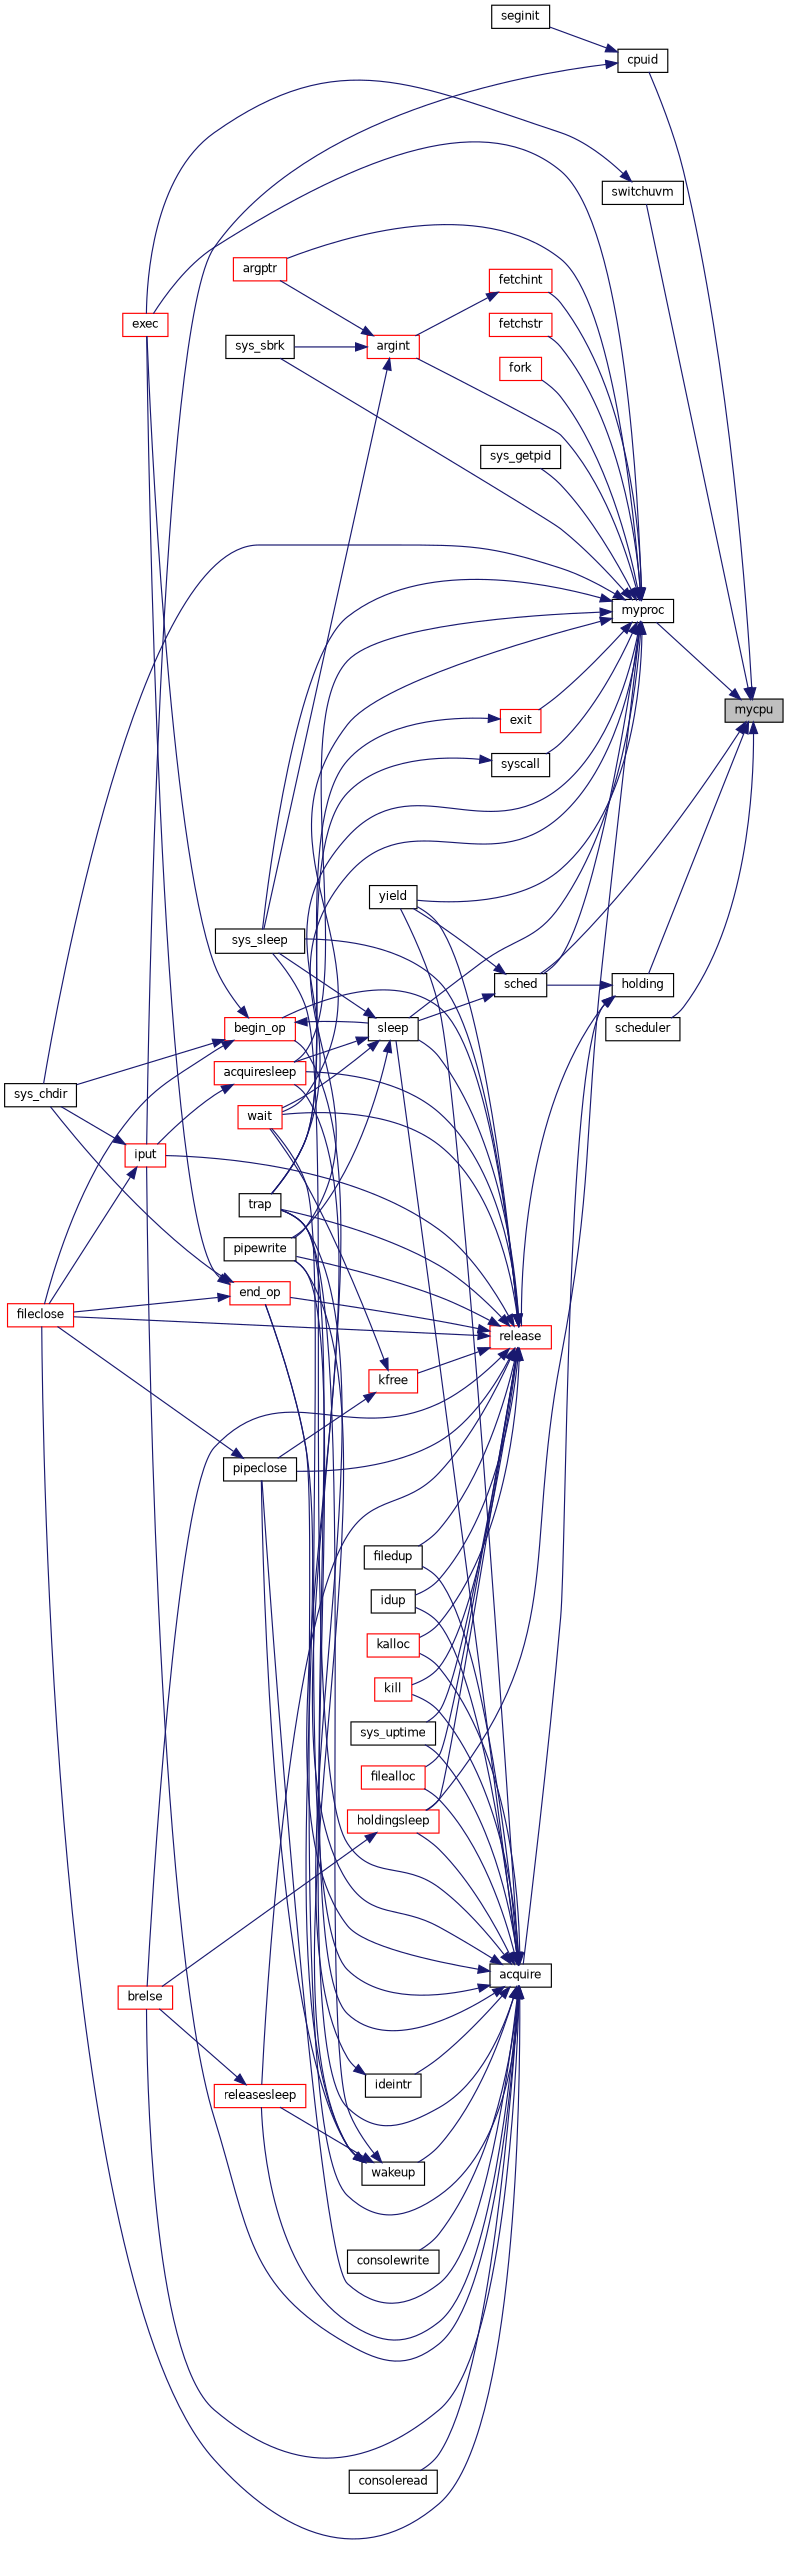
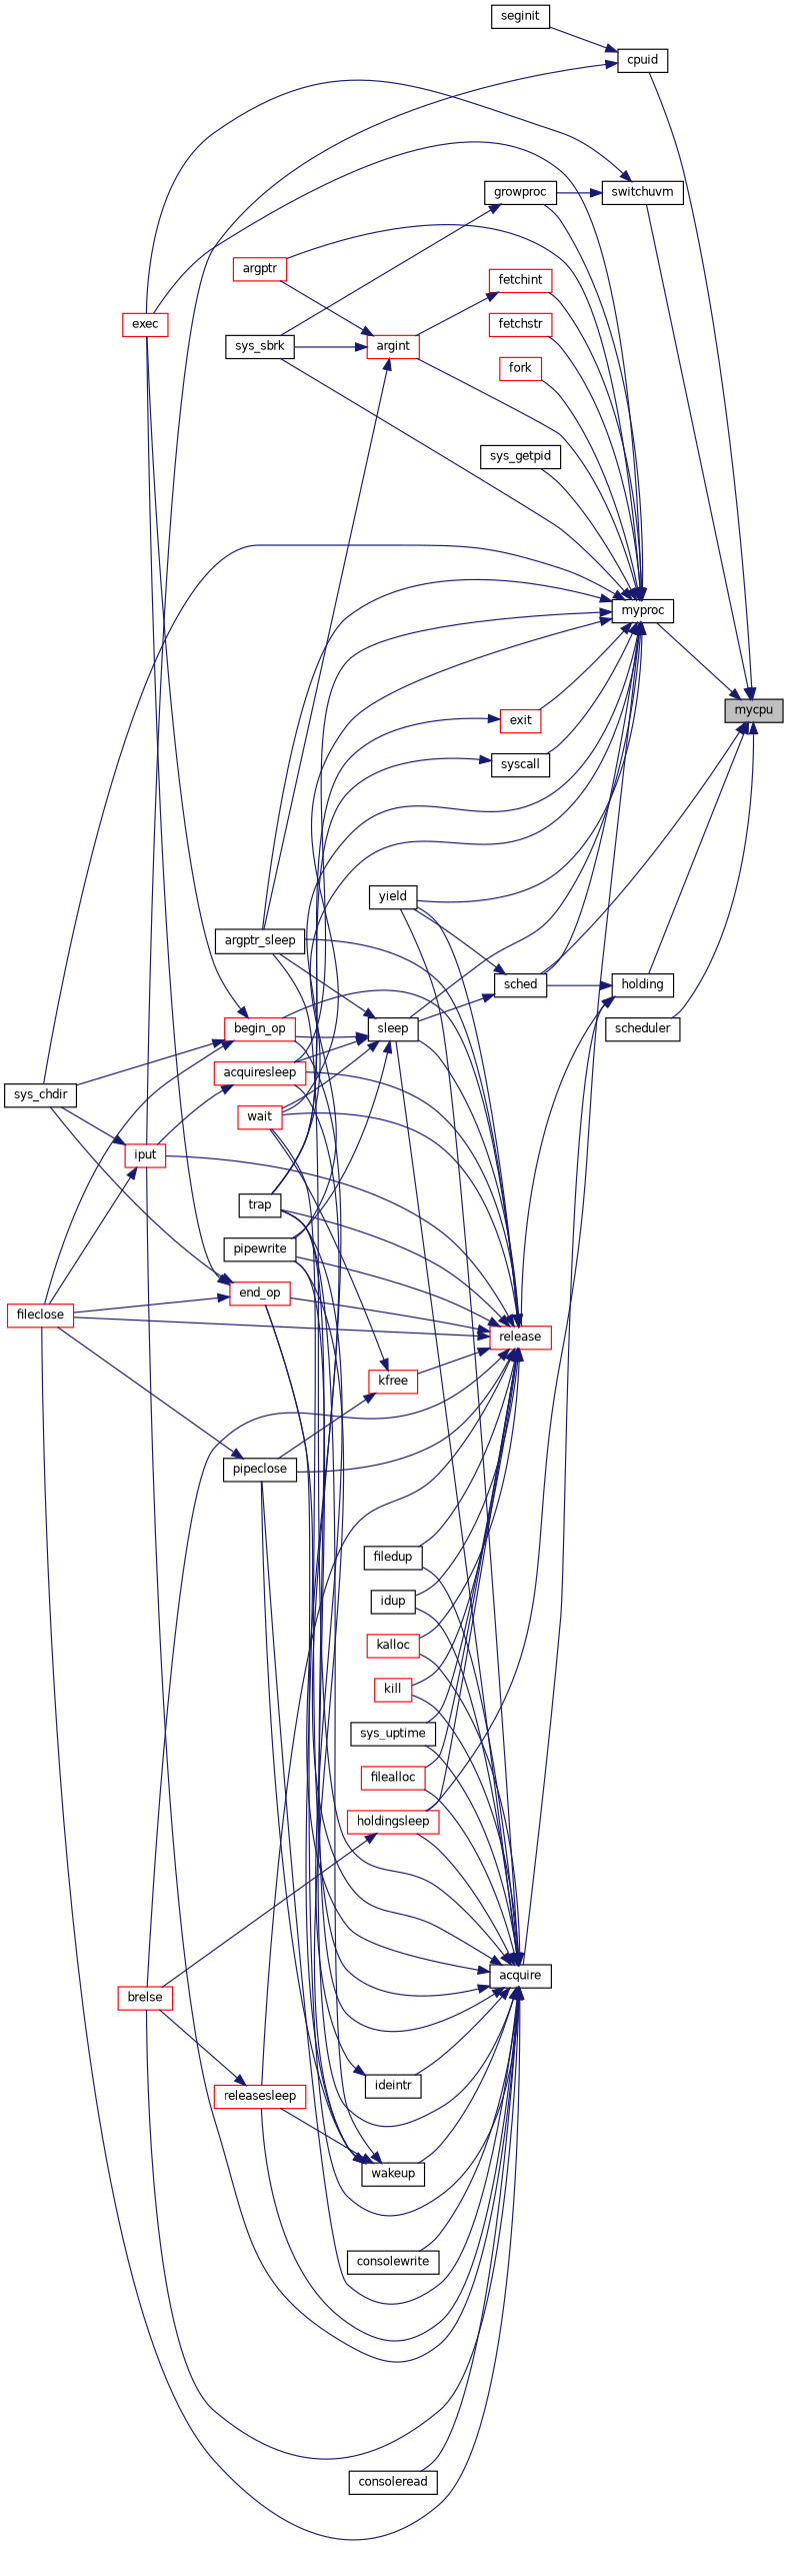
  digraph {
    rankdir=RL
    node [color=black fillcolor=white fontname=Helvetica fontsize=10 shape=record style=filled]
    edge [color=midnightblue dir=back fontname=Helvetica fontsize=10 labelfontname=Helvetica labelfontsize=10 style=solid]
    n1 [fillcolor=grey75 fontcolor=black height=0.2 label=mycpu width=0.4]
    n2 [height=0.2 label=cpuid width=0.4]
    n3 [height=0.2 label=holding width=0.4]
    n4 [height=0.2 label=sched width=0.4]
    n5 [height=0.2 label=myproc width=0.4]
    n6 [height=0.2 label=scheduler width=0.4]
    n7 [height=0.2 label=switchuvm width=0.4]
    n8 [height=0.2 label=seginit width=0.4]
    n9 [color=red height=0.2 label=iput width=0.4]
    n10 [height=0.2 label=acquire width=0.4]
    n11 [color=red height=0.2 label=release width=0.4]
    n12 [height=0.2 label=sleep width=0.4]
    n13 [height=0.2 label=yield width=0.4]
    n14 [height=0.2 label=trap width=0.4]
    n15 [color=red height=0.2 label=acquiresleep width=0.4]
    n16 [color=red height=0.2 label=holdingsleep width=0.4]
    n17 [color=red height=0.2 label=wait width=0.4]
    n18 [height=0.2 label=pipewrite width=0.4]
-   n19 [height=0.2 label=sys_sleep width=0.4]
+   n19 [height=0.2 label=argptr_sleep width=0.4]
    n20 [height=0.2 label=sys_chdir width=0.4]
    n21 [color=red height=0.2 label=exec width=0.4]
    n22 [color=red height=0.2 label=argint width=0.4]
    n23 [color=red height=0.2 label=argptr width=0.4]
    n24 [height=0.2 label=sys_sbrk width=0.4]
    n25 [color=red height=0.2 label=exit width=0.4]
    n26 [color=red height=0.2 label=fetchint width=0.4]
    n27 [color=red height=0.2 label=fetchstr width=0.4]
    n28 [color=red height=0.2 label=fork width=0.4]
+   n29 [height=0.2 label=growproc width=0.4]
    n30 [height=0.2 label=sys_getpid width=0.4]
    n31 [height=0.2 label=syscall width=0.4]
    n32 [color=red height=0.2 label=fileclose width=0.4]
    n33 [color=red height=0.2 label=begin_op width=0.4]
    n34 [color=red height=0.2 label=brelse width=0.4]
    n35 [height=0.2 label=consoleread width=0.4]
    n36 [height=0.2 label=consolewrite width=0.4]
    n37 [color=red height=0.2 label=end_op width=0.4]
    n38 [color=red height=0.2 label=filealloc width=0.4]
    n39 [height=0.2 label=filedup width=0.4]
    n40 [height=0.2 label=ideintr width=0.4]
    n41 [height=0.2 label=idup width=0.4]
    n42 [color=red height=0.2 label=kalloc width=0.4]
    n43 [height=0.2 label=pipeclose width=0.4]
    n44 [color=red height=0.2 label=kill width=0.4]
    n45 [color=red height=0.2 label=releasesleep width=0.4]
    n46 [height=0.2 label=sys_uptime width=0.4]
    n47 [height=0.2 label=wakeup width=0.4]
    n48 [color=red height=0.2 label=kfree width=0.4]
    n1 -> n2
    n1 -> n3
    n1 -> n4
    n1 -> n5
    n1 -> n6
    n1 -> n7
    n2 -> n8
    n2 -> n9
    n3 -> n4
    n3 -> n10
    n3 -> n11
    n4 -> n12
    n4 -> n13
    n5 -> n4
    n5 -> n12
    n5 -> n13
    n5 -> n14
    n5 -> n15
    n5 -> n16
    n5 -> n17
    n5 -> n18
    n5 -> n19
    n5 -> n20
    n5 -> n21
    n5 -> n22
    n5 -> n23
    n5 -> n24
    n5 -> n25
    n5 -> n26
    n5 -> n27
    n5 -> n28
+   n5 -> n29
    n5 -> n30
    n5 -> n31
    n7 -> n21
+   n7 -> n29
    n9 -> n20
    n9 -> n32
    n10 -> n9
    n10 -> n12
    n10 -> n13
    n10 -> n14
    n10 -> n15
    n10 -> n16
    n10 -> n17
    n10 -> n18
    n10 -> n19
    n10 -> n32
    n10 -> n33
    n10 -> n34
    n10 -> n35
    n10 -> n36
    n10 -> n37
    n10 -> n38
    n10 -> n39
    n10 -> n40
    n10 -> n41
    n10 -> n42
    n10 -> n43
    n10 -> n44
    n10 -> n45
    n10 -> n46
    n10 -> n47
    n11 -> n9
    n11 -> n12
    n11 -> n13
    n11 -> n14
    n11 -> n15
    n11 -> n16
    n11 -> n17
    n11 -> n18
    n11 -> n19
    n11 -> n32
    n11 -> n33
    n11 -> n34
    n11 -> n37
    n11 -> n38
    n11 -> n39
    n11 -> n41
    n11 -> n42
    n11 -> n43
    n11 -> n44
    n11 -> n45
    n11 -> n46
    n11 -> n48
    n12 -> n15
    n12 -> n17
    n12 -> n18
    n12 -> n19
-   n33 -> n12
+   n12 -> n33
    n15 -> n9
    n16 -> n34
    n22 -> n19
    n22 -> n23
    n22 -> n24
    n25 -> n14
    n26 -> n22
+   n29 -> n24
    n31 -> n14
    n33 -> n20
    n33 -> n21
    n33 -> n32
    n37 -> n20
    n37 -> n21
    n37 -> n32
    n40 -> n14
    n43 -> n32
    n45 -> n34
    n47 -> n14
    n47 -> n18
    n47 -> n37
    n47 -> n43
    n47 -> n45
    n48 -> n17
    n48 -> n43
  }
